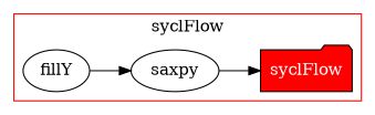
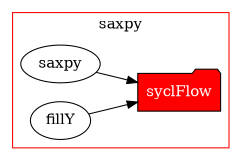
  digraph {
    rankdir=LR
    n1 [color=black fillcolor=red fontcolor=white label=syclFlow shape=folder style=filled]
    n2 [label=saxpy]
    n3 [label=fillY]
    subgraph cluster_1 {
      color=red
-     label=syclFlow
+     label=saxpy
      n1
      n2
      n3
    }
    n2 -> n1
-   n3 -> n2
+   n3 -> n1
  }
